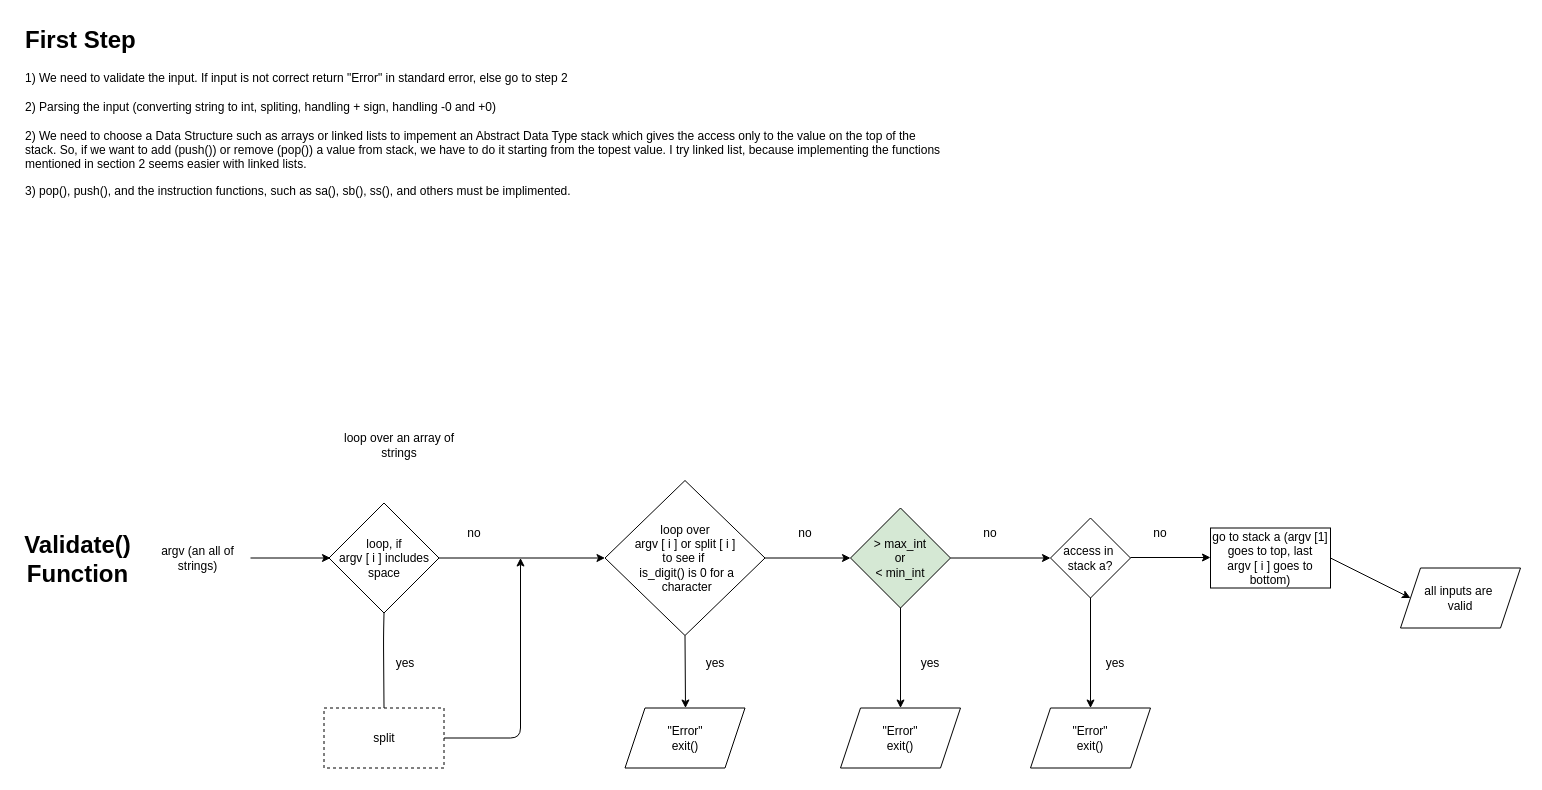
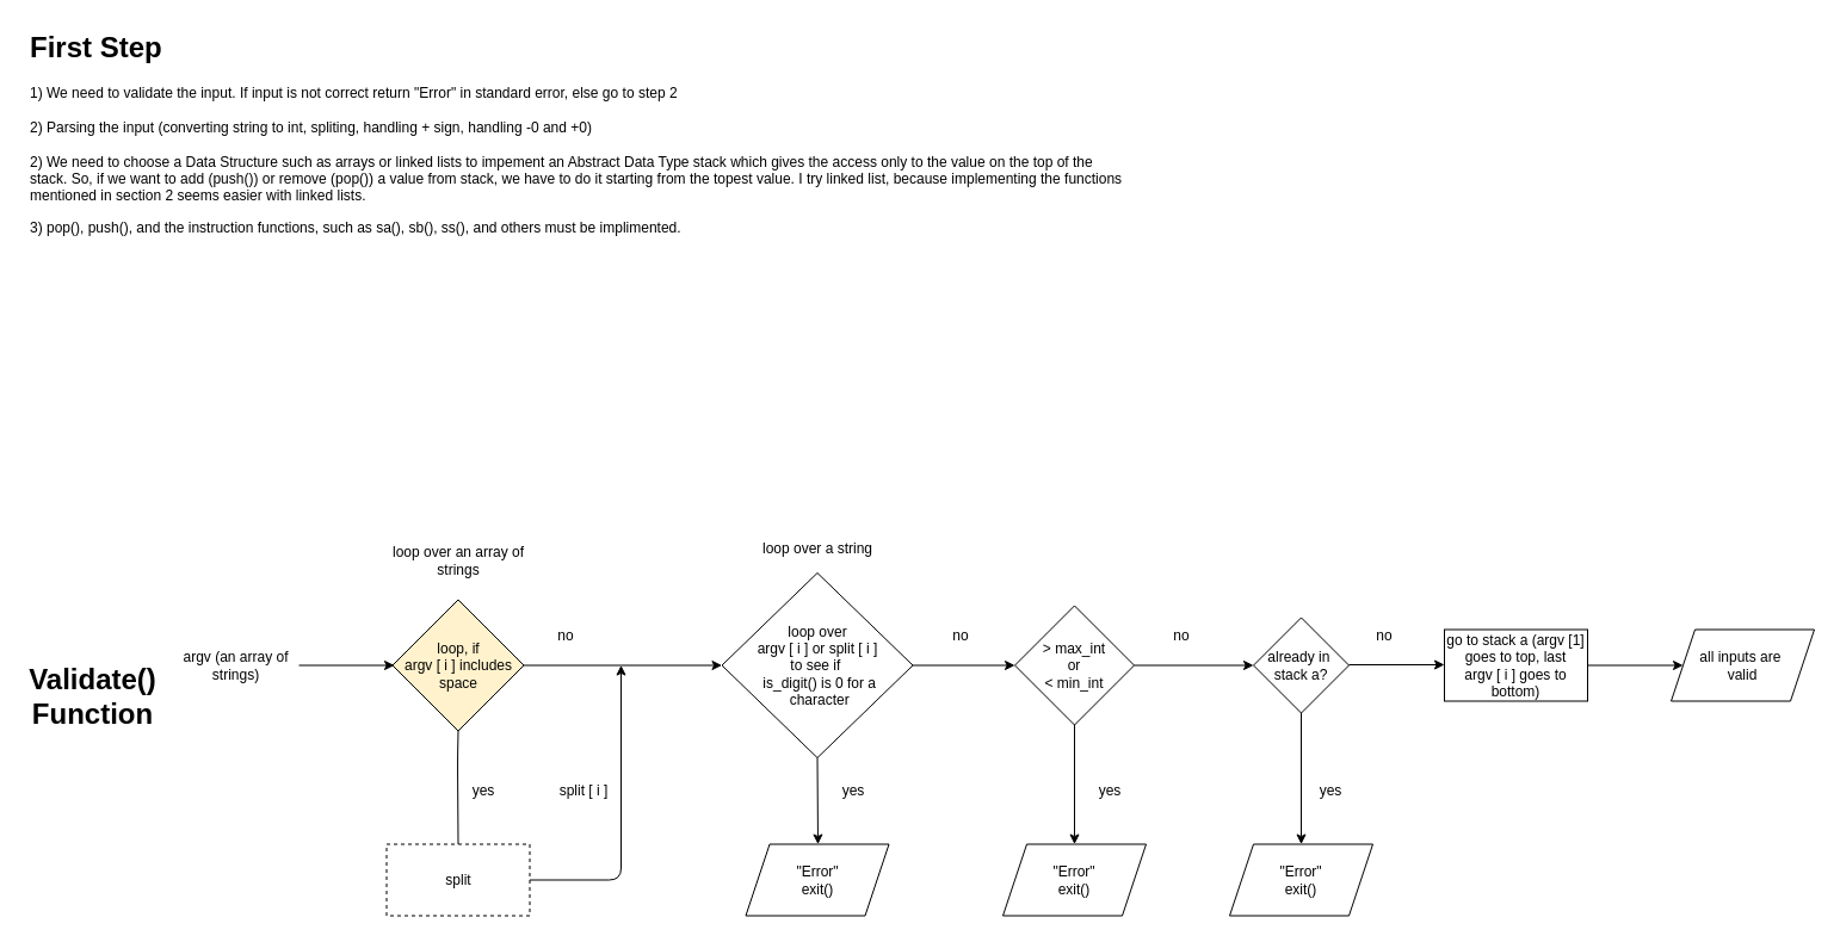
  <mxCell id="0" />
  <mxCell id="1" parent="0" />
  <mxCell id="2" value="&lt;h1&gt;First Step&lt;/h1&gt;&lt;div&gt;1) We need to validate the input. If input is not correct return &quot;Error&quot; in standard error, else go to step 2&lt;/div&gt;&lt;div&gt;&lt;br&gt;&lt;/div&gt;&lt;div&gt;2) Parsing the input (converting string to int, spliting, handling + sign, handling -0 and +0)&lt;/div&gt;&lt;div&gt;&lt;br&gt;&lt;/div&gt;&lt;div&gt;2) We need to choose a Data Structure such as arrays or linked lists to impement an Abstract Data Type stack which gives the access only to the value on the top of the stack. So, if we want to add (push()) or remove (pop()) a value from stack, we have to do it starting from the topest value. I try linked list, because implementing the functions mentioned in section 2 seems easier with linked lists.&lt;/div&gt;&lt;p&gt;3) pop(), push(), and the instruction functions, such as sa(), sb(), ss(), and others must be implimented.&lt;/p&gt;" style="text;html=1;strokeColor=none;fillColor=none;spacing=5;spacingTop=-20;whiteSpace=wrap;overflow=hidden;rounded=0;" parent="1" vertex="1"><mxGeometry x="20" y="20" width="930" height="280" as="geometry" /></mxCell>
- <mxCell id="3" value="argv (an all of strings)" style="text;html=1;strokeColor=none;fillColor=none;align=center;verticalAlign=middle;whiteSpace=wrap;rounded=0;" parent="1" vertex="1"><mxGeometry x="150" y="536.25" width="95" height="42.5" as="geometry" /></mxCell>
+ <mxCell id="3" value="argv (an array of strings)" style="text;html=1;strokeColor=none;fillColor=none;align=center;verticalAlign=middle;whiteSpace=wrap;rounded=0;" parent="1" vertex="1"><mxGeometry x="150" y="536.25" width="95" height="42.5" as="geometry" /></mxCell>
  <mxCell id="4" value="" style="endArrow=classic;html=1;" parent="1" edge="1"><mxGeometry width="50" height="50" relative="1" as="geometry"><mxPoint x="250" y="557.5" as="sourcePoint" /><mxPoint x="330" y="557.5" as="targetPoint" /></mxGeometry></mxCell>
- <mxCell id="5" value="loop, if &lt;br&gt;argv [ i ] includes space" style="rhombus;whiteSpace=wrap;html=1;" parent="1" vertex="1"><mxGeometry x="328.5" y="502.5" width="110" height="110" as="geometry" /></mxCell>
+ <mxCell id="5" value="loop, if &lt;br&gt;argv [ i ] includes space" style="rhombus;whiteSpace=wrap;html=1;fillColor=#fff2cc;" parent="1" vertex="1"><mxGeometry x="328.5" y="502.5" width="110" height="110" as="geometry" /></mxCell>
  <mxCell id="6" value="" style="endArrow=classic;html=1;entryX=0;entryY=0.5;entryDx=0;entryDy=0;exitX=1;exitY=0.5;exitDx=0;exitDy=0;" parent="1" source="5" target="13" edge="1"><mxGeometry width="50" height="50" relative="1" as="geometry"><mxPoint x="440" y="557.5" as="sourcePoint" /><mxPoint x="510" y="557.5" as="targetPoint" /></mxGeometry></mxCell>
  <mxCell id="7" value="" style="endArrow=none;html=1;exitX=0.5;exitY=1;exitDx=0;exitDy=0;entryX=0.5;entryY=0;entryDx=0;entryDy=0;" parent="1" source="5" target="10" edge="1"><mxGeometry width="50" height="50" relative="1" as="geometry"><mxPoint x="383" y="617.5" as="sourcePoint" /><mxPoint x="383" y="687.5" as="targetPoint" /><Array as="points"><mxPoint x="383" y="637.5" /></Array></mxGeometry></mxCell>
  <mxCell id="8" value="yes" style="text;html=1;strokeColor=none;fillColor=none;align=center;verticalAlign=middle;whiteSpace=wrap;rounded=0;" parent="1" vertex="1"><mxGeometry x="375" y="647.5" width="60" height="30" as="geometry" /></mxCell>
  <mxCell id="9" style="edgeStyle=none;html=1;" parent="1" source="10" edge="1"><mxGeometry relative="1" as="geometry"><mxPoint x="520" y="557.5" as="targetPoint" /><Array as="points"><mxPoint x="520" y="737.5" /></Array></mxGeometry></mxCell>
  <mxCell id="10" value="split" style="rounded=0;whiteSpace=wrap;html=1;dashed=1;" parent="1" vertex="1"><mxGeometry x="323.5" y="707.5" width="120" height="60" as="geometry" /></mxCell>
  <mxCell id="11" value="no" style="text;html=1;strokeColor=none;fillColor=none;align=center;verticalAlign=middle;whiteSpace=wrap;rounded=0;" parent="1" vertex="1"><mxGeometry x="443.5" y="517.5" width="60" height="30" as="geometry" /></mxCell>
  <mxCell id="12" style="edgeStyle=none;html=1;exitX=0.5;exitY=1;exitDx=0;exitDy=0;" parent="1" source="13" edge="1"><mxGeometry relative="1" as="geometry"><mxPoint x="685" y="707.5" as="targetPoint" /></mxGeometry></mxCell>
  <mxCell id="13" value="loop over &lt;br&gt;argv [ i ] or split [ i ] &lt;br&gt;to see if&amp;nbsp;&lt;br&gt;&amp;nbsp;is_digit() is 0 for a&lt;br&gt;&amp;nbsp;character" style="rhombus;whiteSpace=wrap;html=1;" parent="1" vertex="1"><mxGeometry x="604.5" y="480" width="160" height="155" as="geometry" /></mxCell>
  <mxCell id="14" value="" style="endArrow=classic;html=1;exitX=1;exitY=0.5;exitDx=0;exitDy=0;" parent="1" source="13" edge="1"><mxGeometry width="50" height="50" relative="1" as="geometry"><mxPoint x="690" y="557.5" as="sourcePoint" /><mxPoint x="850" y="557.5" as="targetPoint" /></mxGeometry></mxCell>
- <mxCell id="15" value="&lt;h1&gt;Validate() Function&lt;/h1&gt;" style="text;html=1;strokeColor=none;fillColor=none;spacing=5;spacingTop=-20;whiteSpace=wrap;overflow=hidden;rounded=0;align=center;" parent="1" vertex="1"><mxGeometry x="20" y="525" width="115" height="70" as="geometry" /></mxCell>
+ <mxCell id="15" value="&lt;h1&gt;Validate() Function&lt;/h1&gt;" style="text;html=1;strokeColor=none;fillColor=none;spacing=5;spacingTop=-20;whiteSpace=wrap;overflow=hidden;rounded=0;align=center;" parent="1" vertex="1"><mxGeometry x="20" y="550" width="115" height="70" as="geometry" /></mxCell>
  <mxCell id="16" style="edgeStyle=none;html=1;exitX=1;exitY=0.5;exitDx=0;exitDy=0;entryX=0;entryY=0.5;entryDx=0;entryDy=0;" parent="1" source="17" target="34" edge="1"><mxGeometry relative="1" as="geometry" /></mxCell>
  <mxCell id="17" value="go to stack a (argv [1] goes to top, last &lt;br&gt;argv [ i ] goes to bottom)" style="rounded=0;whiteSpace=wrap;html=1;" parent="1" vertex="1"><mxGeometry x="1210" y="527.5" width="120" height="60" as="geometry" /></mxCell>
+ <mxCell id="18" value="split [ i ]" style="text;html=1;strokeColor=none;fillColor=none;align=center;verticalAlign=middle;whiteSpace=wrap;rounded=0;" parent="1" vertex="1"><mxGeometry x="458.5" y="647.5" width="60" height="30" as="geometry" /></mxCell>
  <mxCell id="19" value="" style="edgeStyle=none;html=1;entryX=0.5;entryY=0;entryDx=0;entryDy=0;" parent="1" source="21" target="22" edge="1"><mxGeometry relative="1" as="geometry"><mxPoint x="905.5" y="667.5" as="targetPoint" /></mxGeometry></mxCell>
  <mxCell id="20" style="edgeStyle=none;html=1;" parent="1" source="21" edge="1"><mxGeometry relative="1" as="geometry"><mxPoint x="1050" y="557.5" as="targetPoint" /></mxGeometry></mxCell>
- <mxCell id="21" value="&amp;gt; max_int&lt;br&gt;or&lt;br&gt;&amp;lt; min_int" style="rhombus;whiteSpace=wrap;html=1;fillColor=#d5e8d4;" parent="1" vertex="1"><mxGeometry x="850" y="507.5" width="100" height="100" as="geometry" /></mxCell>
+ <mxCell id="21" value="&amp;gt; max_int&lt;br&gt;or&lt;br&gt;&amp;lt; min_int" style="rhombus;whiteSpace=wrap;html=1;" parent="1" vertex="1"><mxGeometry x="850" y="507.5" width="100" height="100" as="geometry" /></mxCell>
  <mxCell id="22" value="&quot;Error&quot;&lt;br&gt;exit()" style="shape=parallelogram;perimeter=parallelogramPerimeter;whiteSpace=wrap;html=1;fixedSize=1;" parent="1" vertex="1"><mxGeometry x="840" y="707.5" width="120" height="60" as="geometry" /></mxCell>
  <mxCell id="23" value="yes" style="text;html=1;strokeColor=none;fillColor=none;align=center;verticalAlign=middle;whiteSpace=wrap;rounded=0;" parent="1" vertex="1"><mxGeometry x="900" y="647.5" width="60" height="30" as="geometry" /></mxCell>
  <mxCell id="24" value="no" style="text;html=1;strokeColor=none;fillColor=none;align=center;verticalAlign=middle;whiteSpace=wrap;rounded=0;" parent="1" vertex="1"><mxGeometry x="960" y="517.5" width="60" height="30" as="geometry" /></mxCell>
  <mxCell id="25" value="yes" style="text;html=1;strokeColor=none;fillColor=none;align=center;verticalAlign=middle;whiteSpace=wrap;rounded=0;" parent="1" vertex="1"><mxGeometry x="684.5" y="647.5" width="60" height="30" as="geometry" /></mxCell>
  <mxCell id="26" value="&quot;Error&quot;&lt;br&gt;exit()" style="shape=parallelogram;perimeter=parallelogramPerimeter;whiteSpace=wrap;html=1;fixedSize=1;" parent="1" vertex="1"><mxGeometry x="624.5" y="707.5" width="120" height="60" as="geometry" /></mxCell>
  <mxCell id="27" value="no" style="text;html=1;strokeColor=none;fillColor=none;align=center;verticalAlign=middle;whiteSpace=wrap;rounded=0;" parent="1" vertex="1"><mxGeometry x="775" y="517.5" width="60" height="30" as="geometry" /></mxCell>
  <mxCell id="28" value="" style="endArrow=classic;html=1;" parent="1" edge="1"><mxGeometry width="50" height="50" relative="1" as="geometry"><mxPoint x="1130" y="557" as="sourcePoint" /><mxPoint x="1210" y="557" as="targetPoint" /></mxGeometry></mxCell>
  <mxCell id="29" style="edgeStyle=none;html=1;exitX=0.5;exitY=1;exitDx=0;exitDy=0;entryX=0.5;entryY=0;entryDx=0;entryDy=0;" parent="1" source="30" target="32" edge="1"><mxGeometry relative="1" as="geometry"><mxPoint x="1090" y="667.5" as="targetPoint" /></mxGeometry></mxCell>
- <mxCell id="30" value="access in&amp;nbsp;&lt;br&gt;stack a?" style="rhombus;whiteSpace=wrap;html=1;" parent="1" vertex="1"><mxGeometry x="1050" y="517.5" width="80" height="80" as="geometry" /></mxCell>
+ <mxCell id="30" value="already in&amp;nbsp;&lt;br&gt;stack a?" style="rhombus;whiteSpace=wrap;html=1;" parent="1" vertex="1"><mxGeometry x="1050" y="517.5" width="80" height="80" as="geometry" /></mxCell>
  <mxCell id="31" value="yes" style="text;html=1;strokeColor=none;fillColor=none;align=center;verticalAlign=middle;whiteSpace=wrap;rounded=0;" parent="1" vertex="1"><mxGeometry x="1085" y="647.5" width="60" height="30" as="geometry" /></mxCell>
  <mxCell id="32" value="&quot;Error&quot;&lt;br&gt;exit()" style="shape=parallelogram;perimeter=parallelogramPerimeter;whiteSpace=wrap;html=1;fixedSize=1;" parent="1" vertex="1"><mxGeometry x="1030" y="707.5" width="120" height="60" as="geometry" /></mxCell>
  <mxCell id="33" value="no" style="text;html=1;strokeColor=none;fillColor=none;align=center;verticalAlign=middle;whiteSpace=wrap;rounded=0;" parent="1" vertex="1"><mxGeometry x="1130" y="517.5" width="60" height="30" as="geometry" /></mxCell>
- <mxCell id="34" value="all inputs are&amp;nbsp;&lt;br&gt;valid" style="shape=parallelogram;perimeter=parallelogramPerimeter;whiteSpace=wrap;html=1;fixedSize=1;" parent="1" vertex="1"><mxGeometry x="1400" y="567.5" width="120" height="60" as="geometry" /></mxCell>
- <mxCell id="35" value="loop over an array of strings" style="text;html=1;strokeColor=none;fillColor=none;align=center;verticalAlign=middle;whiteSpace=wrap;rounded=0;" parent="1" vertex="1"><mxGeometry x="323.5" y="425" width="150" height="40" as="geometry" /></mxCell>
+ <mxCell id="34" value="all inputs are&amp;nbsp;&lt;br&gt;valid" style="shape=parallelogram;perimeter=parallelogramPerimeter;whiteSpace=wrap;html=1;fixedSize=1;" parent="1" vertex="1"><mxGeometry x="1400" y="527.5" width="120" height="60" as="geometry" /></mxCell>
+ <mxCell id="35" value="loop over an array of strings" style="text;html=1;strokeColor=none;fillColor=none;align=center;verticalAlign=middle;whiteSpace=wrap;rounded=0;" parent="1" vertex="1"><mxGeometry x="308.5" y="450" width="150" height="40" as="geometry" /></mxCell>
+ <mxCell id="36" value="loop over a string" style="text;html=1;strokeColor=none;fillColor=none;align=center;verticalAlign=middle;whiteSpace=wrap;rounded=0;" parent="1" vertex="1"><mxGeometry x="609.5" y="440" width="150" height="40" as="geometry" /></mxCell>
